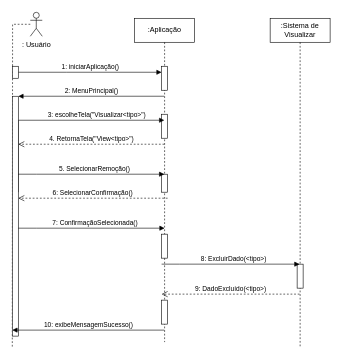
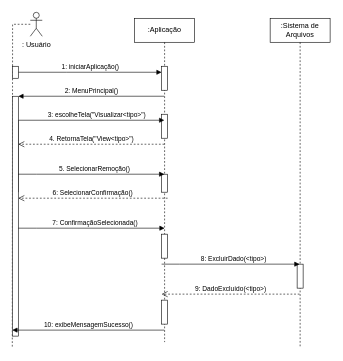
  <mxCell id="0" />
  <mxCell id="1" parent="0" />
  <mxCell id="2" value=":Aplicação" style="shape=umlLifeline;perimeter=lifelinePerimeter;whiteSpace=wrap;html=1;container=0;dropTarget=0;collapsible=0;recursiveResize=0;outlineConnect=0;portConstraint=eastwest;newEdgeStyle={&quot;edgeStyle&quot;:&quot;elbowEdgeStyle&quot;,&quot;elbow&quot;:&quot;vertical&quot;,&quot;curved&quot;:0,&quot;rounded&quot;:0};" vertex="1" parent="1"><mxGeometry x="224" y="30" width="100" height="540" as="geometry" /></mxCell>
  <mxCell id="3" value="" style="html=1;points=[];perimeter=orthogonalPerimeter;outlineConnect=0;targetShapes=umlLifeline;portConstraint=eastwest;newEdgeStyle={&quot;edgeStyle&quot;:&quot;elbowEdgeStyle&quot;,&quot;elbow&quot;:&quot;vertical&quot;,&quot;curved&quot;:0,&quot;rounded&quot;:0};" vertex="1" parent="2"><mxGeometry x="45" y="160" width="10" height="40" as="geometry" /></mxCell>
  <mxCell id="4" value="" style="html=1;points=[];perimeter=orthogonalPerimeter;outlineConnect=0;targetShapes=umlLifeline;portConstraint=eastwest;newEdgeStyle={&quot;edgeStyle&quot;:&quot;elbowEdgeStyle&quot;,&quot;elbow&quot;:&quot;vertical&quot;,&quot;curved&quot;:0,&quot;rounded&quot;:0};" vertex="1" parent="2"><mxGeometry x="45" y="260" width="10" height="30" as="geometry" /></mxCell>
  <mxCell id="5" value="" style="html=1;points=[];perimeter=orthogonalPerimeter;outlineConnect=0;targetShapes=umlLifeline;portConstraint=eastwest;newEdgeStyle={&quot;edgeStyle&quot;:&quot;elbowEdgeStyle&quot;,&quot;elbow&quot;:&quot;vertical&quot;,&quot;curved&quot;:0,&quot;rounded&quot;:0};" vertex="1" parent="2"><mxGeometry x="45" y="470" width="10" height="40" as="geometry" /></mxCell>
  <mxCell id="6" value="" style="html=1;points=[];perimeter=orthogonalPerimeter;outlineConnect=0;targetShapes=umlLifeline;portConstraint=eastwest;newEdgeStyle={&quot;edgeStyle&quot;:&quot;elbowEdgeStyle&quot;,&quot;elbow&quot;:&quot;vertical&quot;,&quot;curved&quot;:0,&quot;rounded&quot;:0};" vertex="1" parent="2"><mxGeometry x="45" y="360" width="10" height="40" as="geometry" /></mxCell>
  <mxCell id="7" value="1: iniciarAplicação()" style="html=1;verticalAlign=bottom;endArrow=block;edgeStyle=elbowEdgeStyle;elbow=vertical;curved=0;rounded=0;" edge="1" parent="1" target="13"><mxGeometry x="0.006" relative="1" as="geometry"><mxPoint x="30" y="120" as="sourcePoint" /><Array as="points"><mxPoint x="110" y="120" /></Array><mxPoint as="offset" /></mxGeometry></mxCell>
  <mxCell id="8" value="4. RetornaTela(&quot;View&amp;lt;tipo&amp;gt;&quot;)" style="html=1;verticalAlign=bottom;endArrow=open;dashed=1;endSize=8;edgeStyle=elbowEdgeStyle;elbow=horizontal;curved=0;rounded=0;" edge="1" parent="1" target="14" source="2"><mxGeometry relative="1" as="geometry"><mxPoint x="25" y="240" as="targetPoint" /><Array as="points"><mxPoint x="120" y="240" /></Array><mxPoint x="195" y="240" as="sourcePoint" /></mxGeometry></mxCell>
  <mxCell id="9" value="2: MenuPrincipal()" style="html=1;verticalAlign=bottom;endArrow=block;edgeStyle=elbowEdgeStyle;elbow=vertical;curved=0;rounded=0;" edge="1" parent="1" target="14" source="2"><mxGeometry x="0.002" relative="1" as="geometry"><mxPoint x="195" y="160" as="sourcePoint" /><Array as="points"><mxPoint x="120" y="160" /></Array><mxPoint x="40" y="160" as="targetPoint" /><mxPoint as="offset" /></mxGeometry></mxCell>
  <mxCell id="10" style="edgeStyle=orthogonalEdgeStyle;rounded=0;orthogonalLoop=1;jettySize=auto;html=1;endArrow=none;startFill=0;dashed=1;" edge="1" parent="1" source="11"><mxGeometry relative="1" as="geometry"><mxPoint x="20" y="580" as="targetPoint" /></mxGeometry></mxCell>
  <mxCell id="11" value="&lt;div&gt;: Usuário&lt;/div&gt;" style="shape=umlActor;verticalLabelPosition=bottom;verticalAlign=top;html=1;outlineConnect=0;" vertex="1" parent="1"><mxGeometry x="50" y="20" width="20" height="40" as="geometry" /></mxCell>
  <mxCell id="12" value="&amp;nbsp; &amp;nbsp; &amp;nbsp; &amp;nbsp;3: escolheTela(&quot;Visualizar&amp;lt;tipo&amp;gt;&quot;)" style="html=1;verticalAlign=bottom;endArrow=block;edgeStyle=elbowEdgeStyle;elbow=vertical;curved=0;rounded=0;exitX=1;exitY=0.4;exitDx=0;exitDy=0;exitPerimeter=0;" edge="1" parent="1" source="14" target="2"><mxGeometry x="0.321" relative="1" as="geometry"><mxPoint x="40" y="200" as="sourcePoint" /><Array as="points"><mxPoint x="60" y="200" /></Array><mxPoint x="195" y="200" as="targetPoint" /><mxPoint as="offset" /></mxGeometry></mxCell>
  <mxCell id="13" value="" style="html=1;points=[];perimeter=orthogonalPerimeter;outlineConnect=0;targetShapes=umlLifeline;portConstraint=eastwest;newEdgeStyle={&quot;edgeStyle&quot;:&quot;elbowEdgeStyle&quot;,&quot;elbow&quot;:&quot;vertical&quot;,&quot;curved&quot;:0,&quot;rounded&quot;:0};" vertex="1" parent="1"><mxGeometry x="269" y="110" width="10" height="40" as="geometry" /></mxCell>
  <mxCell id="14" value="" style="html=1;points=[];perimeter=orthogonalPerimeter;outlineConnect=0;targetShapes=umlLifeline;portConstraint=eastwest;newEdgeStyle={&quot;edgeStyle&quot;:&quot;elbowEdgeStyle&quot;,&quot;elbow&quot;:&quot;vertical&quot;,&quot;curved&quot;:0,&quot;rounded&quot;:0};" vertex="1" parent="1"><mxGeometry x="20" y="160" width="10" height="400" as="geometry" /></mxCell>
  <mxCell id="15" value="" style="html=1;points=[];perimeter=orthogonalPerimeter;outlineConnect=0;targetShapes=umlLifeline;portConstraint=eastwest;newEdgeStyle={&quot;edgeStyle&quot;:&quot;elbowEdgeStyle&quot;,&quot;elbow&quot;:&quot;vertical&quot;,&quot;curved&quot;:0,&quot;rounded&quot;:0};" vertex="1" parent="1"><mxGeometry x="20" y="110" width="10" height="20" as="geometry" /></mxCell>
- <mxCell id="16" value=":Sistema de Visualizar" style="shape=umlLifeline;perimeter=lifelinePerimeter;whiteSpace=wrap;html=1;container=0;dropTarget=0;collapsible=0;recursiveResize=0;outlineConnect=0;portConstraint=eastwest;newEdgeStyle={&quot;edgeStyle&quot;:&quot;elbowEdgeStyle&quot;,&quot;elbow&quot;:&quot;vertical&quot;,&quot;curved&quot;:0,&quot;rounded&quot;:0};" vertex="1" parent="1"><mxGeometry x="450" y="30" width="100" height="550" as="geometry" /></mxCell>
+ <mxCell id="16" value=":Sistema de Arquivos" style="shape=umlLifeline;perimeter=lifelinePerimeter;whiteSpace=wrap;html=1;container=0;dropTarget=0;collapsible=0;recursiveResize=0;outlineConnect=0;portConstraint=eastwest;newEdgeStyle={&quot;edgeStyle&quot;:&quot;elbowEdgeStyle&quot;,&quot;elbow&quot;:&quot;vertical&quot;,&quot;curved&quot;:0,&quot;rounded&quot;:0};" vertex="1" parent="1"><mxGeometry x="450" y="30" width="100" height="550" as="geometry" /></mxCell>
  <mxCell id="17" value="" style="html=1;points=[];perimeter=orthogonalPerimeter;outlineConnect=0;targetShapes=umlLifeline;portConstraint=eastwest;newEdgeStyle={&quot;edgeStyle&quot;:&quot;elbowEdgeStyle&quot;,&quot;elbow&quot;:&quot;vertical&quot;,&quot;curved&quot;:0,&quot;rounded&quot;:0};" vertex="1" parent="16"><mxGeometry x="45" y="410" width="10" height="40" as="geometry" /></mxCell>
  <mxCell id="18" value="5. SelecionarRemoção()" style="html=1;verticalAlign=bottom;endArrow=block;edgeStyle=elbowEdgeStyle;elbow=vertical;curved=0;rounded=0;" edge="1" parent="1" target="2"><mxGeometry x="0.046" relative="1" as="geometry"><mxPoint x="30" y="290" as="sourcePoint" /><Array as="points"><mxPoint x="60" y="290" /></Array><mxPoint x="195" y="290" as="targetPoint" /><mxPoint as="offset" /></mxGeometry></mxCell>
  <mxCell id="19" value="8: ExcluirDado(&amp;lt;tipo&amp;gt;)" style="html=1;verticalAlign=bottom;endArrow=block;edgeStyle=elbowEdgeStyle;elbow=vertical;curved=0;rounded=0;" edge="1" parent="1"><mxGeometry x="0.046" relative="1" as="geometry"><mxPoint x="269" y="440" as="sourcePoint" /><Array as="points"><mxPoint x="299" y="440" /></Array><mxPoint x="499" y="440" as="targetPoint" /><mxPoint as="offset" /></mxGeometry></mxCell>
  <mxCell id="20" value="9: DadoExcluído(&amp;lt;tipo&amp;gt;)" style="html=1;verticalAlign=bottom;endArrow=open;dashed=1;endSize=8;edgeStyle=elbowEdgeStyle;elbow=horizontal;curved=0;rounded=0;" edge="1" parent="1"><mxGeometry relative="1" as="geometry"><mxPoint x="269" y="490" as="targetPoint" /><Array as="points"><mxPoint x="359" y="490" /></Array><mxPoint x="499" y="490" as="sourcePoint" /><mxPoint as="offset" /></mxGeometry></mxCell>
  <mxCell id="21" value="10: exibeMensagemSucesso()" style="html=1;verticalAlign=bottom;endArrow=block;edgeStyle=elbowEdgeStyle;elbow=vertical;curved=0;rounded=0;" edge="1" parent="1" source="2"><mxGeometry x="0.002" relative="1" as="geometry"><mxPoint x="260" y="550" as="sourcePoint" /><Array as="points"><mxPoint x="120" y="550" /></Array><mxPoint x="20" y="550" as="targetPoint" /><mxPoint as="offset" /></mxGeometry></mxCell>
  <mxCell id="22" value="6: SelecionarConfirmação()" style="html=1;verticalAlign=bottom;endArrow=open;dashed=1;endSize=8;edgeStyle=elbowEdgeStyle;elbow=horizontal;curved=0;rounded=0;entryX=1;entryY=0.425;entryDx=0;entryDy=0;entryPerimeter=0;" edge="1" parent="1" target="14"><mxGeometry relative="1" as="geometry"><mxPoint x="49" y="330" as="targetPoint" /><Array as="points"><mxPoint x="139" y="330" /></Array><mxPoint x="279" y="330" as="sourcePoint" /><mxPoint as="offset" /></mxGeometry></mxCell>
  <mxCell id="23" value="7: ConfirmaçãoSelecionada()" style="html=1;verticalAlign=bottom;endArrow=block;edgeStyle=elbowEdgeStyle;elbow=vertical;curved=0;rounded=0;" edge="1" parent="1"><mxGeometry x="0.046" relative="1" as="geometry"><mxPoint x="30" y="380" as="sourcePoint" /><Array as="points"><mxPoint x="60" y="380" /></Array><mxPoint x="274" y="380" as="targetPoint" /><mxPoint as="offset" /></mxGeometry></mxCell>
